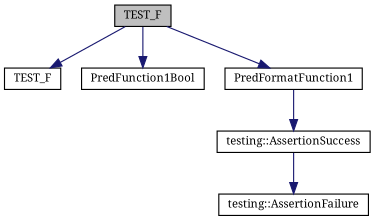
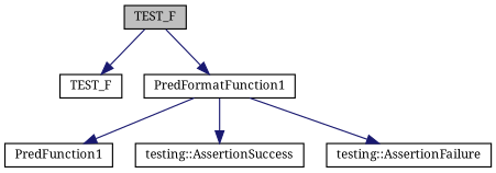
  digraph {
    fontname="Noto Serif"
    rankdir=TB
    node [color=black fillcolor=white fontname="Noto Serif" fontsize=10 shape=record style=filled]
    edge [color=midnightblue fontname="Noto Serif" fontsize=10 labelfontname=Helvetica labelfontsize=10 style=solid]
    n1 [fillcolor=grey75 fontcolor=black height=0.2 label=TEST_F width=0.4]
    n2 [height=0.2 label=TEST_F width=0.4]
-   n3 [height=0.2 label=PredFunction1Bool width=0.4]
    n4 [height=0.2 label=PredFormatFunction1 width=0.4]
+   n5 [height=0.2 label=PredFunction1 width=0.4]
    n6 [height=0.2 label="testing::AssertionSuccess" width=0.4]
    n7 [height=0.2 label="testing::AssertionFailure" width=0.4]
    n1 -> n2
-   n1 -> n3
    n1 -> n4
+   n4 -> n5
    n4 -> n6
-   n6 -> n7
+   n4 -> n7
  }
